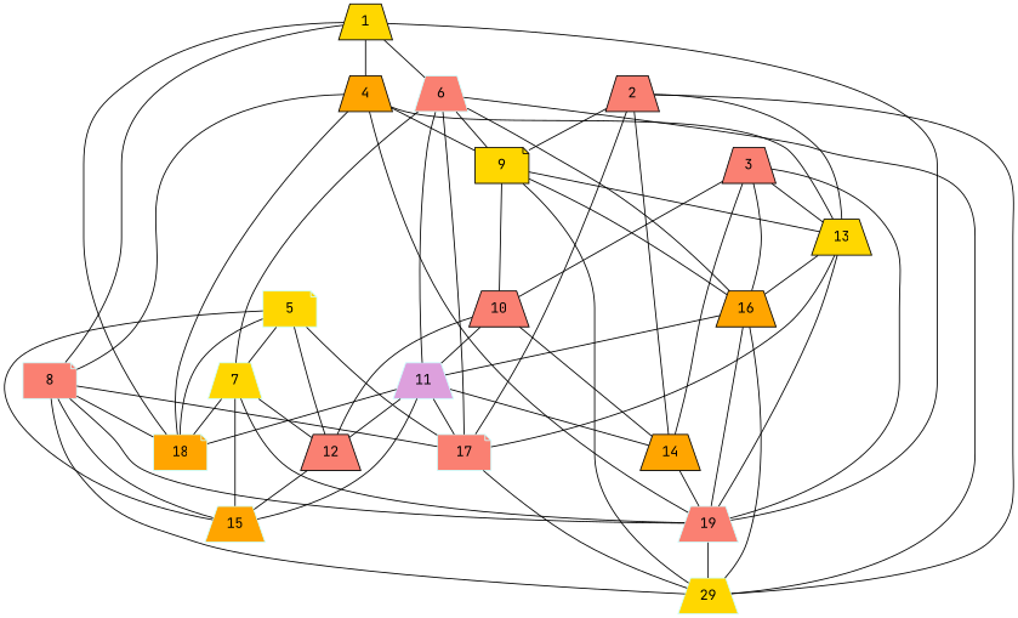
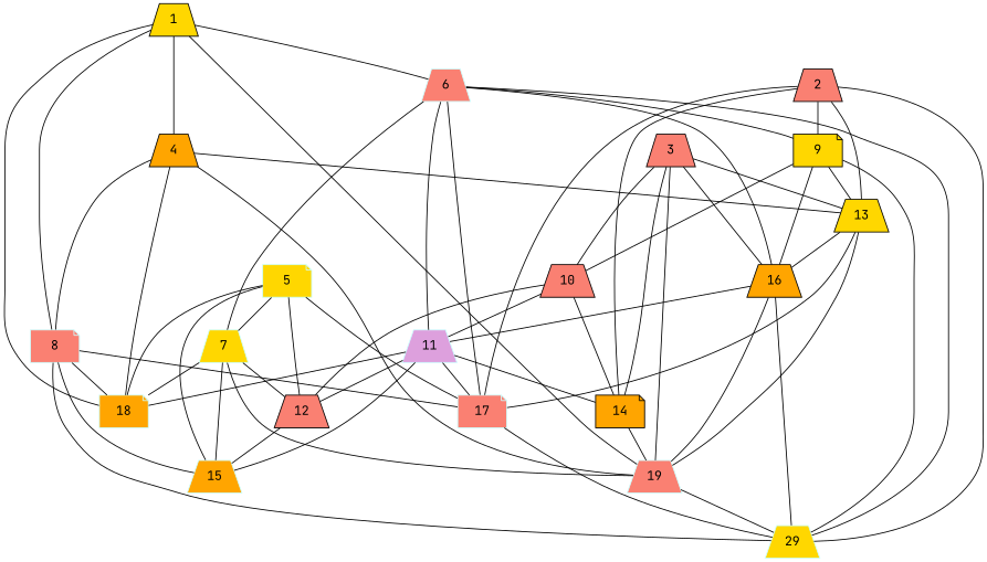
  graph {
    fontname="JetBrains Mono"
    node [fillcolor=salmon fontname="JetBrains Mono" shape=trapezium style=filled]
    edge [fontname="JetBrains Mono"]
    5 [color="#CCFFFF" fillcolor=gold shape=note]
    7 [color="#CCFFFF" fillcolor=gold]
    15 [color="#CCFFFF" fillcolor=orange]
    17 [color="#CCFFFF" shape=note]
    18 [color="#CCFFFF" fillcolor=orange shape=note]
    12
    19 [color="#CCFFFF"]
    n8 [color="#CCFFFF" fillcolor=gold label=29]
    6 [color="#CCFFFF"]
    11 [color="#CCFFFF" fillcolor=plum]
    9 [fillcolor=gold shape=note]
    16 [fillcolor=orange]
-   14 [fillcolor=orange]
+   14 [fillcolor=orange shape=note]
    13 [fillcolor=gold]
    10
    8 [color="#CCFFFF" shape=note]
    1 [fillcolor=gold]
    4 [fillcolor=orange]
    2
    3
    5 -- 7
    5 -- 15
    5 -- 17
    5 -- 18
    5 -- 12
    7 -- 15
    7 -- 18
    7 -- 12
    7 -- 19
    17 -- n8
    12 -- 15
    19 -- n8
    6 -- 7
    6 -- 17
    6 -- n8
    6 -- 11
    6 -- 9
    6 -- 16
    11 -- 15
    11 -- 17
    11 -- 18
    11 -- 12
    11 -- 14
    9 -- n8
    9 -- 16
    9 -- 13
    9 -- 10
    16 -- 19
    16 -- n8
    16 -- 11
    14 -- 19
    13 -- 17
    13 -- 19
    13 -- 16
    10 -- 12
    10 -- 11
    10 -- 14
    8 -- 15
    8 -- 17
    8 -- 18
-   8 -- 19
    8 -- n8
    1 -- 18
    1 -- 19
    1 -- 6
    1 -- 8
    1 -- 4
    4 -- 18
    4 -- 19
-   4 -- 9
    4 -- 13
    4 -- 8
    2 -- 17
    2 -- n8
    2 -- 9
    2 -- 14
    2 -- 13
    3 -- 19
    3 -- 16
    3 -- 14
    3 -- 13
    3 -- 10
  }
